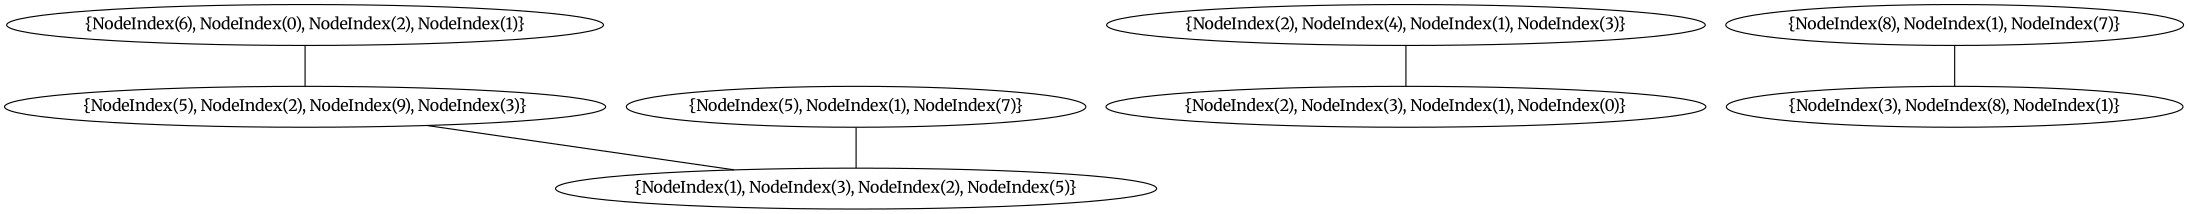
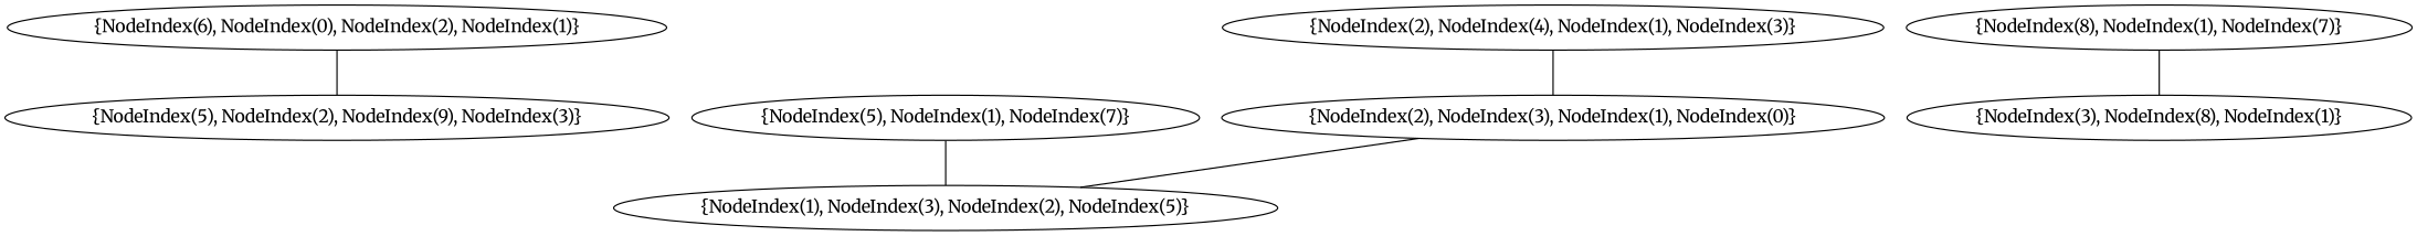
  graph {
    fontname=Merriweather
    node [fontname=Merriweather]
    edge [fontname=Merriweather]
    n1 [label="{NodeIndex(2), NodeIndex(3), NodeIndex(1), NodeIndex(0)}"]
    n2 [label="{NodeIndex(2), NodeIndex(4), NodeIndex(1), NodeIndex(3)}"]
    n3 [label="{NodeIndex(1), NodeIndex(3), NodeIndex(2), NodeIndex(5)}"]
    n4 [label="{NodeIndex(3), NodeIndex(8), NodeIndex(1)}"]
    n5 [label="{NodeIndex(6), NodeIndex(0), NodeIndex(2), NodeIndex(1)}"]
    n6 [label="{NodeIndex(5), NodeIndex(2), NodeIndex(9), NodeIndex(3)}"]
    n7 [label="{NodeIndex(5), NodeIndex(1), NodeIndex(7)}"]
    n8 [label="{NodeIndex(8), NodeIndex(1), NodeIndex(7)}"]
    n2 -- n1
    n5 -- n6
-   n6 -- n3
+   n1 -- n3
    n7 -- n3
    n8 -- n4
  }
